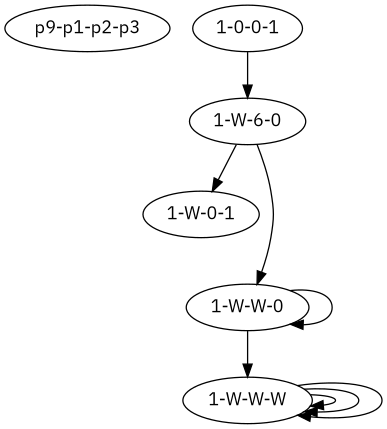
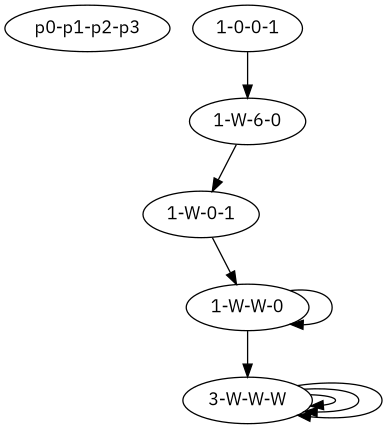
  digraph {
    fontname="IBM Plex Sans"
    node [fontname="IBM Plex Sans"]
    edge [fontname="IBM Plex Sans"]
-   "p0-p1-p2-p3" [label="p9-p1-p2-p3"]
+   "p0-p1-p2-p3"
    n2 [label="1-W-6-0"]
    "1-0-0-1"
    "1-W-0-1"
    "1-W-W-0"
-   "1-W-W-W"
+   "1-W-W-W" [label="3-W-W-W"]
    n2 -> "1-W-0-1"
    "1-0-0-1" -> n2
-   n2 -> "1-W-W-0"
+   "1-W-0-1" -> "1-W-W-0"
    "1-W-W-0" -> "1-W-W-0"
    "1-W-W-0" -> "1-W-W-W"
    "1-W-W-W" -> "1-W-W-W"
    "1-W-W-W" -> "1-W-W-W"
    "1-W-W-W" -> "1-W-W-W"
  }
